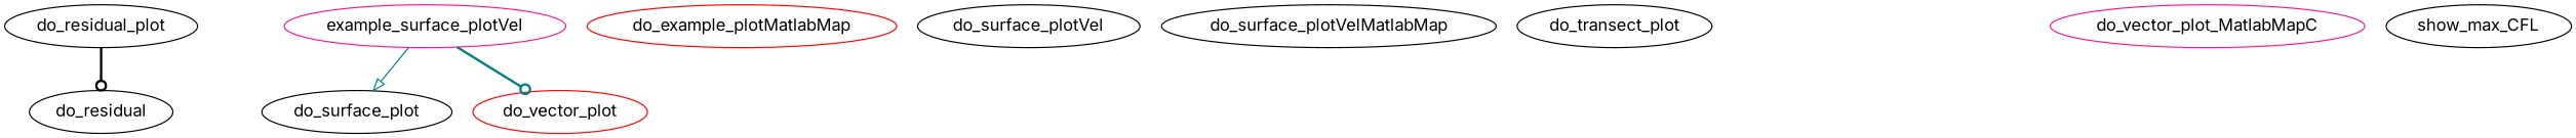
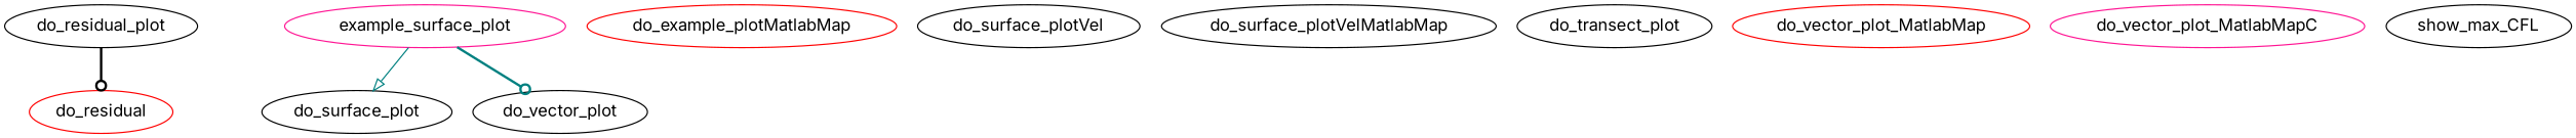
  digraph {
    fontname=Inter
    node [color=black fontname=Inter]
    edge [arrowhead=odot color=teal fontname=Inter style=bold]
-   do_residual
+   do_residual [color=red]
    do_residual_plot
-   example_surface_plot [color=deeppink label=example_surface_plotVel]
+   example_surface_plot [color=deeppink]
    do_surface_plot
-   do_vector_plot [color=red]
+   do_vector_plot
    n6 [color=red label=do_example_plotMatlabMap]
    do_surface_plotVel
    do_surface_plotVelMatlabMap
    do_transect_plot
+   do_vector_plot_MatlabMap [color=red]
    do_vector_plot_MatlabMapC [color=deeppink]
    show_max_CFL
    do_residual_plot -> do_residual [color=black]
    example_surface_plot -> do_surface_plot [arrowhead=onormal style=solid]
    example_surface_plot -> do_vector_plot
  }
